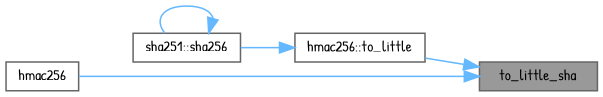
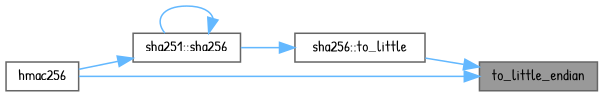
  digraph {
    fontname="Patrick Hand"
    rankdir=RL
    node [color=grey40 fillcolor=white fontname="Patrick Hand" fontsize=10 shape=box style=filled]
    edge [color=steelblue1 dir=back fontname="Patrick Hand" fontsize=10 labelfontname=Helvetica labelfontsize=10 style=solid]
-   n1 [color=gray40 fillcolor=grey60 fontcolor=black height=0.2 label=to_little_sha width=0.4]
-   n2 [height=0.2 label="hmac256::to_little" width=0.4]
+   n1 [color=gray40 fillcolor=grey60 fontcolor=black height=0.2 label=to_little_endian width=0.4]
+   n2 [height=0.2 label="sha256::to_little" width=0.4]
    n3 [height=0.2 label=hmac256 width=0.4]
    n4 [height=0.2 label="sha251::sha256" width=0.4]
    n1 -> n2
    n1 -> n3
    n2 -> n4
+   n4 -> n3
    n4 -> n4
  }
